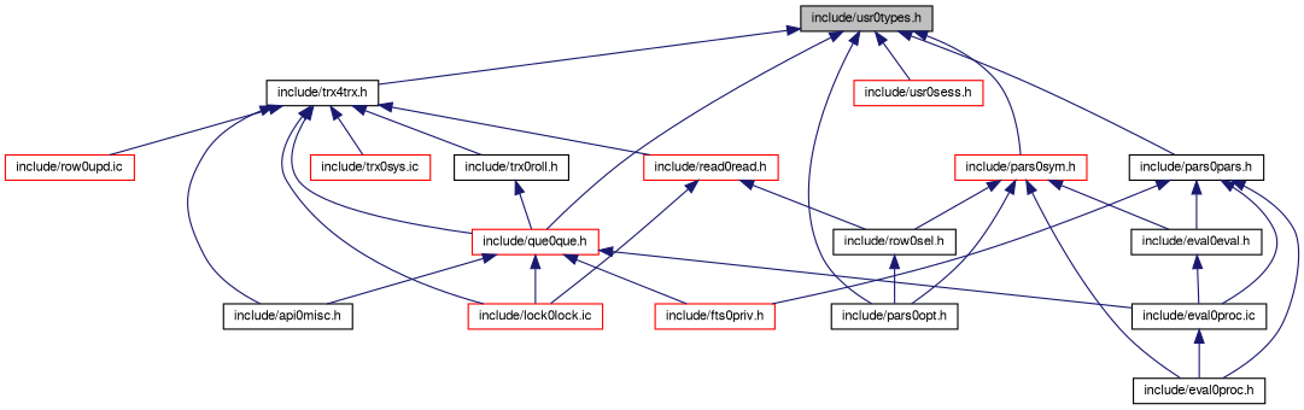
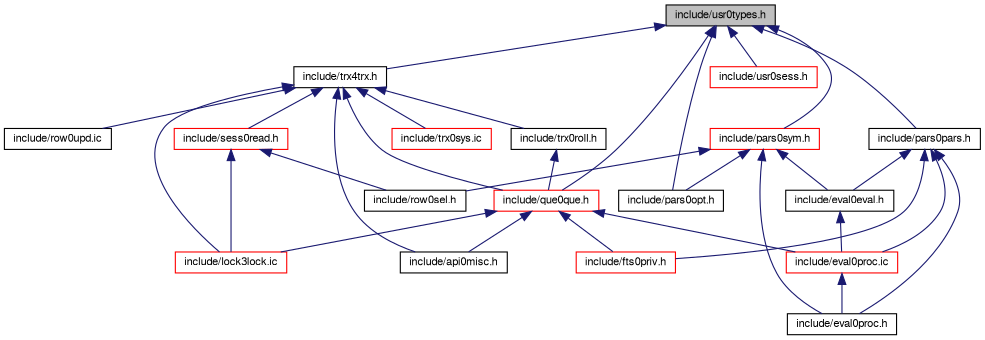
  digraph {
    node [color=black fontname=FreeSans fontsize=10 shape=record]
    edge [color=midnightblue dir=back fontname=FreeSans fontsize=10 labelfontname=FreeSans labelfontsize=10 style=solid]
    n1 [fillcolor=grey75 fontcolor=black height=0.2 label="include/usr0types.h" style=filled width=0.4]
    n2 [height=0.2 label="include/trx4trx.h" width=0.4]
    n3 [color=red height=0.2 label="include/que0que.h" width=0.4]
    n4 [height=0.2 label="include/pars0opt.h" width=0.4]
    n5 [color=red height=0.2 label="include/usr0sess.h" width=0.4]
    n6 [color=red height=0.2 label="include/pars0sym.h" width=0.4]
    n7 [height=0.2 label="include/pars0pars.h" width=0.4]
    n8 [height=0.2 label="include/api0misc.h" width=0.4]
-   n9 [color=red height=0.2 label="include/lock0lock.ic" width=0.4]
+   n9 [color=red height=0.2 label="include/lock3lock.ic" width=0.4]
    n10 [height=0.2 label="include/trx0roll.h" width=0.4]
    n11 [color=red height=0.2 label="include/trx0sys.ic" width=0.4]
-   n12 [color=red height=0.2 label="include/read0read.h" width=0.4]
-   n13 [color=red height=0.2 label="include/row0upd.ic" width=0.4]
-   n14 [height=0.2 label="include/eval0proc.ic" width=0.4]
+   n12 [color=red height=0.2 label="include/sess0read.h" width=0.4]
+   n13 [height=0.2 label="include/row0upd.ic" width=0.4]
+   n14 [color=red height=0.2 label="include/eval0proc.ic" width=0.4]
    n15 [color=red height=0.2 label="include/fts0priv.h" width=0.4]
    n16 [height=0.2 label="include/eval0proc.h" width=0.4]
    n17 [height=0.2 label="include/row0sel.h" width=0.4]
    n18 [height=0.2 label="include/eval0eval.h" width=0.4]
    n1 -> n2
    n1 -> n3
    n1 -> n4
    n1 -> n5
    n1 -> n6
    n1 -> n7
    n2 -> n3
    n2 -> n8
    n2 -> n9
    n2 -> n10
    n2 -> n11
    n2 -> n12
    n2 -> n13
    n3 -> n8
    n3 -> n9
    n3 -> n14
    n3 -> n15
    n6 -> n4
    n6 -> n16
    n6 -> n17
    n6 -> n18
    n7 -> n14
    n7 -> n15
    n7 -> n16
    n7 -> n18
    n10 -> n3
    n12 -> n9
    n12 -> n17
    n14 -> n16
-   n17 -> n4
    n18 -> n14
  }
